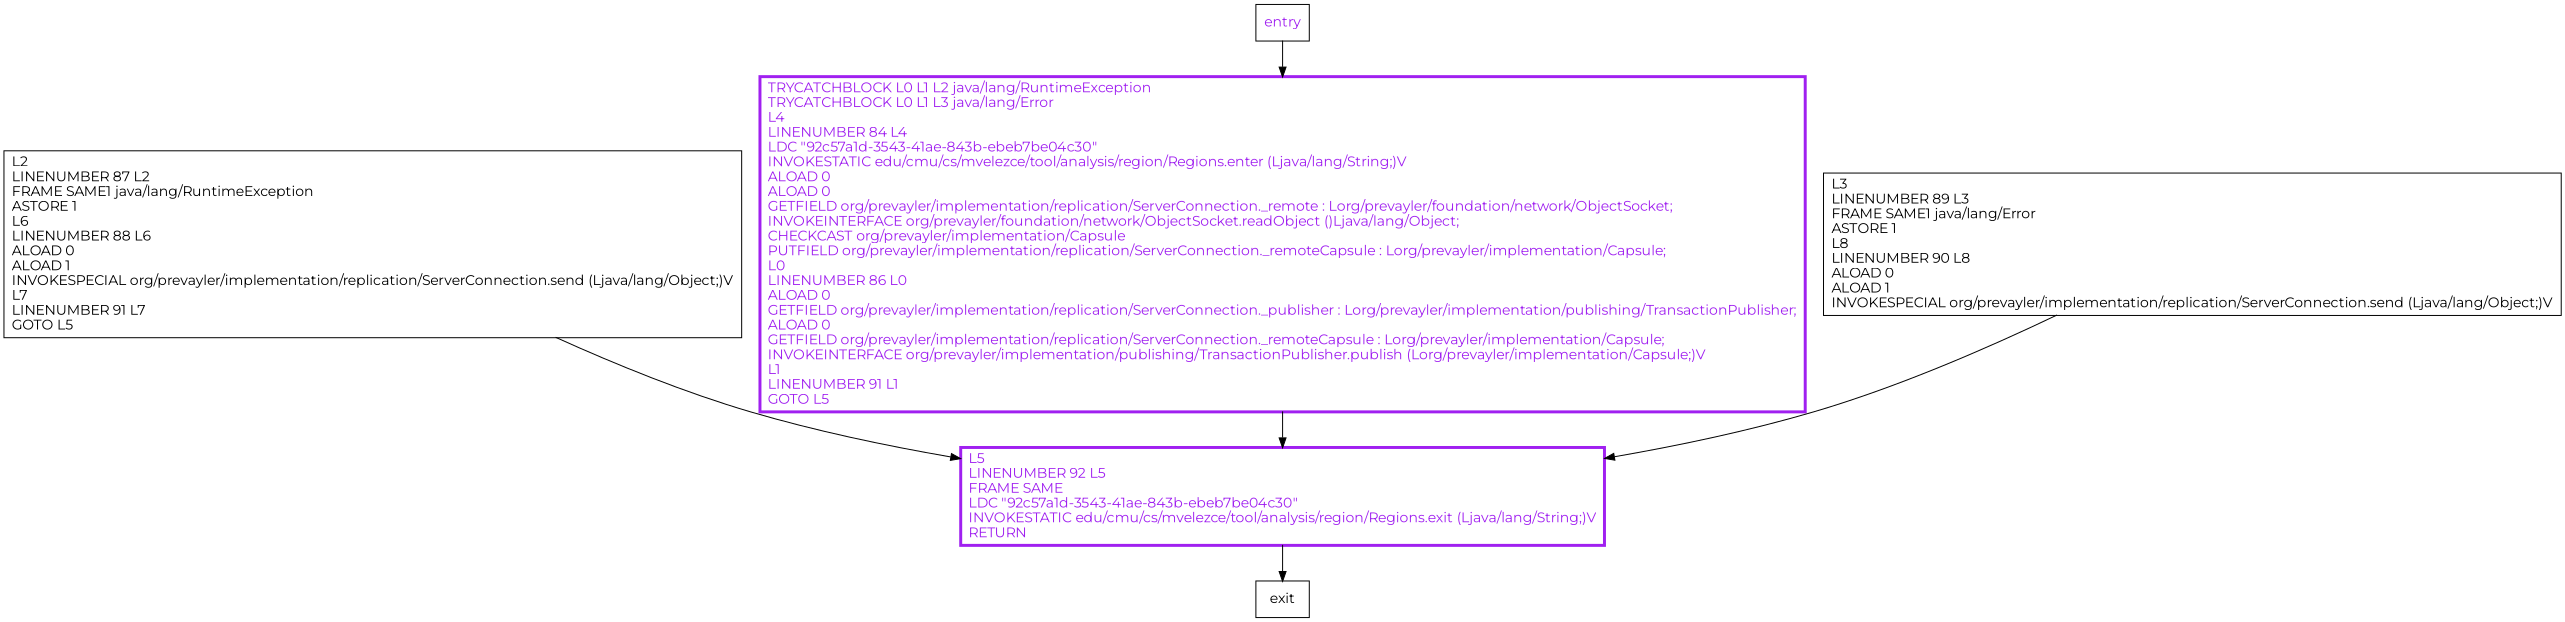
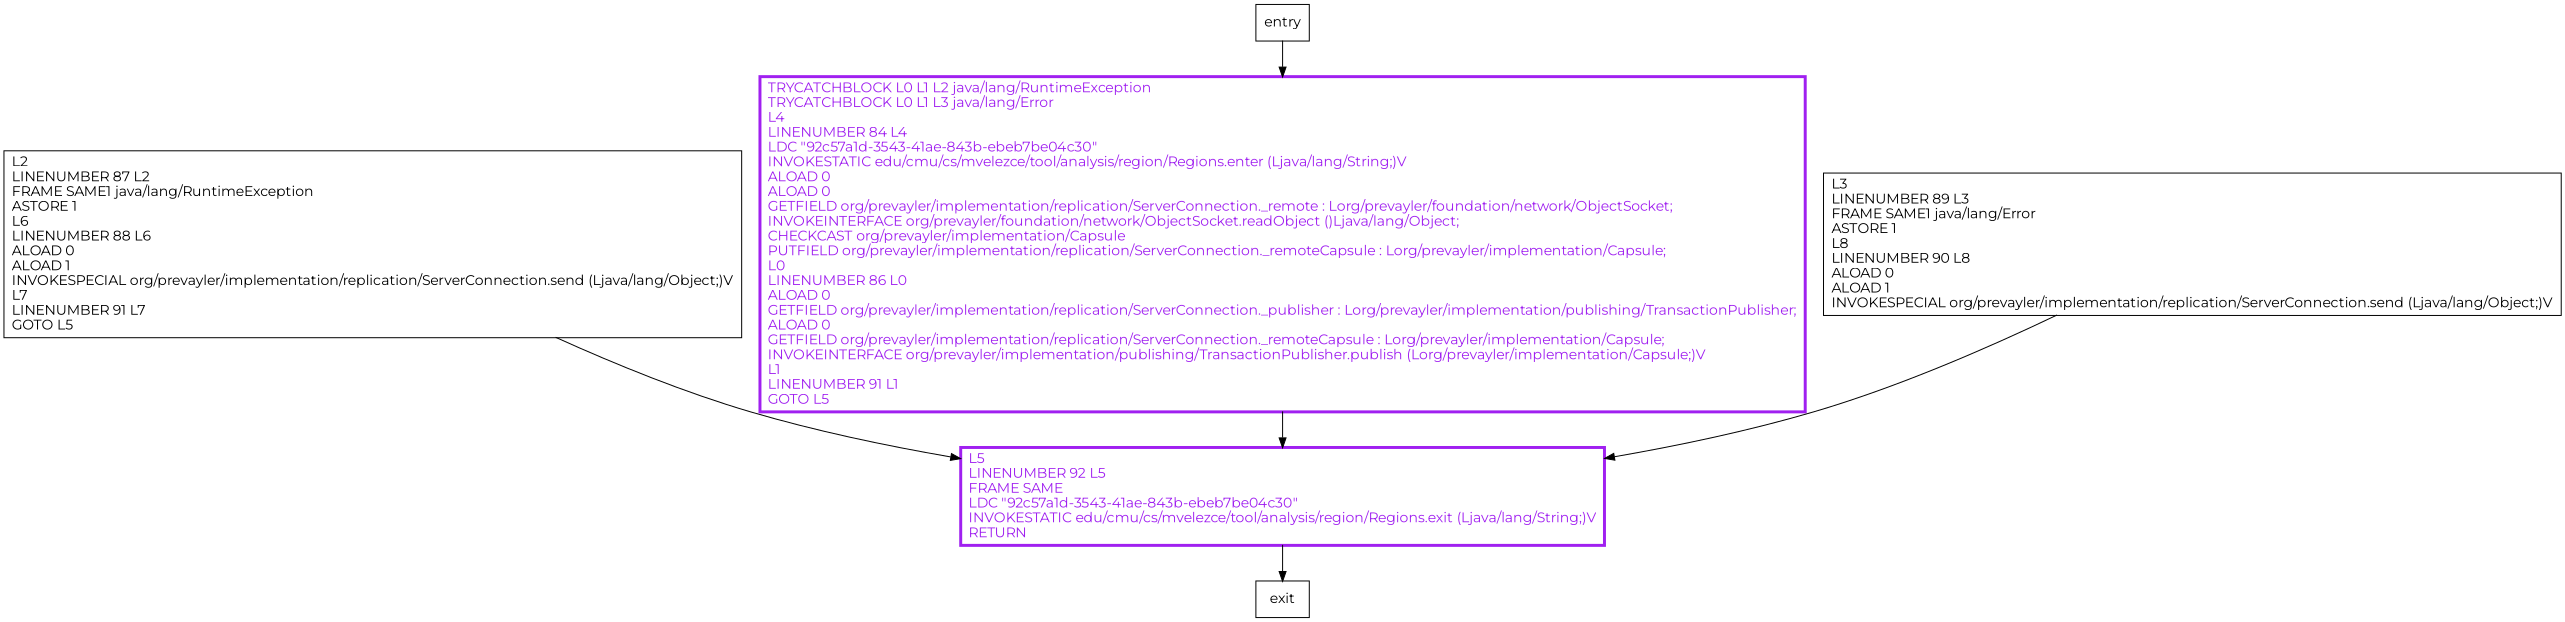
  digraph {
    fontname=Montserrat
    node [shape=record fontname=Montserrat]
    edge [fontname=Montserrat]
    n1 [label="L2\lLINENUMBER 87 L2\lFRAME SAME1 java/lang/RuntimeException\lASTORE 1\lL6\lLINENUMBER 88 L6\lALOAD 0\lALOAD 1\lINVOKESPECIAL org/prevayler/implementation/replication/ServerConnection.send (Ljava/lang/Object;)V\lL7\lLINENUMBER 91 L7\lGOTO L5\l"]
    n2 [color=purple fontcolor=purple label="L5\lLINENUMBER 92 L5\lFRAME SAME\lLDC \"92c57a1d-3543-41ae-843b-ebeb7be04c30\"\lINVOKESTATIC edu/cmu/cs/mvelezce/tool/analysis/region/Regions.exit (Ljava/lang/String;)V\lRETURN\l" penwidth=3]
    exit
    n4 [color=purple fontcolor=purple label="TRYCATCHBLOCK L0 L1 L2 java/lang/RuntimeException\lTRYCATCHBLOCK L0 L1 L3 java/lang/Error\lL4\lLINENUMBER 84 L4\lLDC \"92c57a1d-3543-41ae-843b-ebeb7be04c30\"\lINVOKESTATIC edu/cmu/cs/mvelezce/tool/analysis/region/Regions.enter (Ljava/lang/String;)V\lALOAD 0\lALOAD 0\lGETFIELD org/prevayler/implementation/replication/ServerConnection._remote : Lorg/prevayler/foundation/network/ObjectSocket;\lINVOKEINTERFACE org/prevayler/foundation/network/ObjectSocket.readObject ()Ljava/lang/Object;\lCHECKCAST org/prevayler/implementation/Capsule\lPUTFIELD org/prevayler/implementation/replication/ServerConnection._remoteCapsule : Lorg/prevayler/implementation/Capsule;\lL0\lLINENUMBER 86 L0\lALOAD 0\lGETFIELD org/prevayler/implementation/replication/ServerConnection._publisher : Lorg/prevayler/implementation/publishing/TransactionPublisher;\lALOAD 0\lGETFIELD org/prevayler/implementation/replication/ServerConnection._remoteCapsule : Lorg/prevayler/implementation/Capsule;\lINVOKEINTERFACE org/prevayler/implementation/publishing/TransactionPublisher.publish (Lorg/prevayler/implementation/Capsule;)V\lL1\lLINENUMBER 91 L1\lGOTO L5\l" penwidth=3]
    n5 [label="L3\lLINENUMBER 89 L3\lFRAME SAME1 java/lang/Error\lASTORE 1\lL8\lLINENUMBER 90 L8\lALOAD 0\lALOAD 1\lINVOKESPECIAL org/prevayler/implementation/replication/ServerConnection.send (Ljava/lang/Object;)V\l"]
-   entry [fontcolor=purple]
+   entry
    n1 -> n2
    n2 -> exit
    n4 -> n2
    n5 -> n2
    entry -> n4
  }
